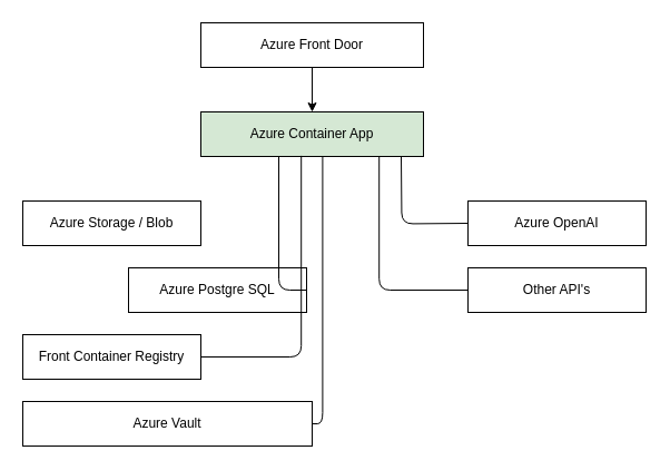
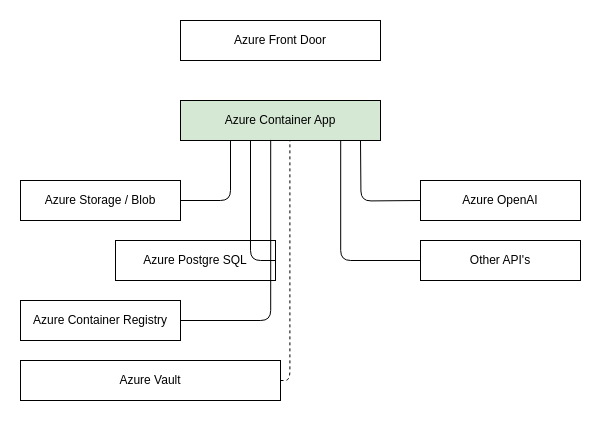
  <mxCell id="0" />
  <mxCell id="1" parent="0" />
+ <mxCell id="2" style="edgeStyle=orthogonalEdgeStyle;html=1;exitX=0.25;exitY=1;exitDx=0;exitDy=0;entryX=1;entryY=0.5;entryDx=0;entryDy=0;endArrow=none;endFill=0;" edge="1" parent="1" source="3" target="4"><mxGeometry relative="1" as="geometry" /></mxCell>
  <mxCell id="3" value="Azure Container App" style="rounded=0;whiteSpace=wrap;html=1;fillColor=#d5e8d4;" vertex="1" parent="1"><mxGeometry x="180" y="100" width="200" height="40" as="geometry" /></mxCell>
  <mxCell id="4" value="Azure Storage / Blob" style="rounded=0;whiteSpace=wrap;html=1;" vertex="1" parent="1"><mxGeometry x="20" y="180" width="160" height="40" as="geometry" /></mxCell>
  <mxCell id="5" value="Azure Postgre SQL" style="rounded=0;whiteSpace=wrap;html=1;" vertex="1" parent="1"><mxGeometry x="115" y="240" width="160" height="40" as="geometry" /></mxCell>
  <mxCell id="6" style="edgeStyle=orthogonalEdgeStyle;html=1;exitX=1;exitY=0.5;exitDx=0;exitDy=0;endArrow=none;endFill=0;entryX=0.451;entryY=0.985;entryDx=0;entryDy=0;entryPerimeter=0;" edge="1" parent="1" source="7" target="3"><mxGeometry relative="1" as="geometry"><mxPoint x="291" y="140" as="targetPoint" /><Array as="points"><mxPoint x="270" y="320" /><mxPoint x="270" y="139" /></Array></mxGeometry></mxCell>
- <mxCell id="7" value="Front Container Registry" style="rounded=0;whiteSpace=wrap;html=1;" vertex="1" parent="1"><mxGeometry x="20" y="300" width="160" height="40" as="geometry" /></mxCell>
+ <mxCell id="7" value="Azure Container Registry" style="rounded=0;whiteSpace=wrap;html=1;" vertex="1" parent="1"><mxGeometry x="20" y="300" width="160" height="40" as="geometry" /></mxCell>
  <mxCell id="8" value="Azure Vault" style="rounded=0;whiteSpace=wrap;html=1;" vertex="1" parent="1"><mxGeometry x="20" y="360" width="260" height="40" as="geometry" /></mxCell>
  <mxCell id="9" style="edgeStyle=orthogonalEdgeStyle;html=1;exitX=1;exitY=0.5;exitDx=0;exitDy=0;endArrow=none;endFill=0;" edge="1" parent="1" source="5"><mxGeometry relative="1" as="geometry"><mxPoint x="250" y="140" as="targetPoint" /><Array as="points"><mxPoint x="250" y="260" /><mxPoint x="250" y="140" /></Array></mxGeometry></mxCell>
- <mxCell id="10" style="edgeStyle=orthogonalEdgeStyle;html=1;exitX=1;exitY=0.5;exitDx=0;exitDy=0;entryX=0.547;entryY=1.007;entryDx=0;entryDy=0;entryPerimeter=0;endArrow=none;endFill=0;" edge="1" parent="1" source="8" target="3"><mxGeometry relative="1" as="geometry"><mxPoint x="200" y="379.63" as="sourcePoint" /><mxPoint x="321.03" y="140.35" as="targetPoint" /><Array as="points"><mxPoint x="290" y="380" /><mxPoint x="290" y="140" /></Array></mxGeometry></mxCell>
+ <mxCell id="10" style="edgeStyle=orthogonalEdgeStyle;html=1;exitX=1;exitY=0.5;exitDx=0;exitDy=0;entryX=0.547;entryY=1.007;entryDx=0;entryDy=0;entryPerimeter=0;endArrow=none;endFill=0;dashed=1;" edge="1" parent="1" source="8" target="3"><mxGeometry relative="1" as="geometry"><mxPoint x="200" y="379.63" as="sourcePoint" /><mxPoint x="321.03" y="140.35" as="targetPoint" /><Array as="points"><mxPoint x="290" y="380" /><mxPoint x="290" y="140" /></Array></mxGeometry></mxCell>
  <mxCell id="11" value="Azure OpenAI" style="rounded=0;whiteSpace=wrap;html=1;" vertex="1" parent="1"><mxGeometry x="420" y="180" width="160" height="40" as="geometry" /></mxCell>
  <mxCell id="12" style="edgeStyle=orthogonalEdgeStyle;html=1;entryX=0.846;entryY=1.024;entryDx=0;entryDy=0;entryPerimeter=0;endArrow=none;endFill=0;" edge="1" parent="1"><mxGeometry relative="1" as="geometry"><mxPoint x="420" y="200" as="sourcePoint" /><mxPoint x="360" y="140" as="targetPoint" /></mxGeometry></mxCell>
  <mxCell id="13" style="edgeStyle=orthogonalEdgeStyle;html=1;exitX=0;exitY=0.5;exitDx=0;exitDy=0;entryX=0.801;entryY=1.007;entryDx=0;entryDy=0;entryPerimeter=0;endArrow=none;endFill=0;" edge="1" parent="1" source="14" target="3"><mxGeometry relative="1" as="geometry"><mxPoint x="330" y="150" as="targetPoint" /></mxGeometry></mxCell>
  <mxCell id="14" value="Other API's" style="rounded=0;whiteSpace=wrap;html=1;" vertex="1" parent="1"><mxGeometry x="420" y="240" width="160" height="40" as="geometry" /></mxCell>
- <mxCell id="15" style="edgeStyle=none;html=1;exitX=0.5;exitY=1;exitDx=0;exitDy=0;entryX=0.5;entryY=0;entryDx=0;entryDy=0;" edge="1" parent="1" source="16" target="3"><mxGeometry relative="1" as="geometry" /></mxCell>
  <mxCell id="16" value="Azure Front Door" style="rounded=0;whiteSpace=wrap;html=1;" vertex="1" parent="1"><mxGeometry x="180" y="20" width="200" height="40" as="geometry" /></mxCell>
